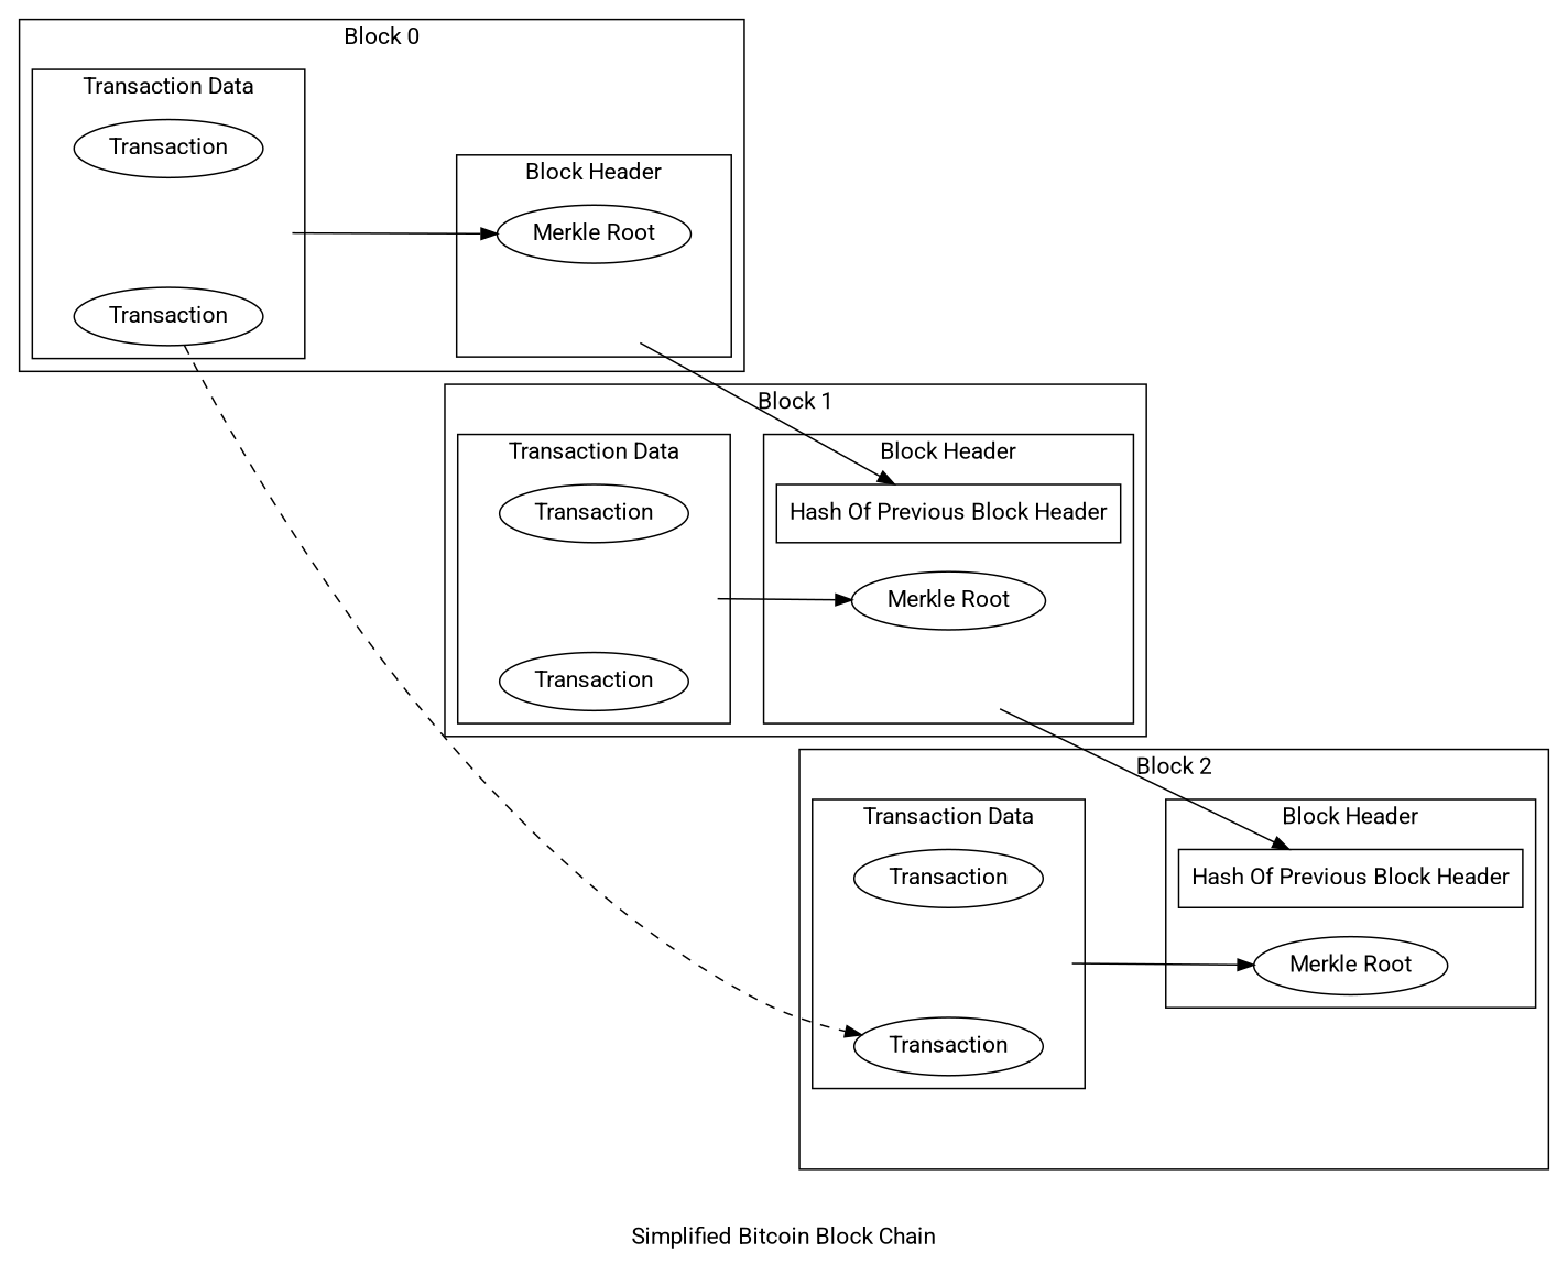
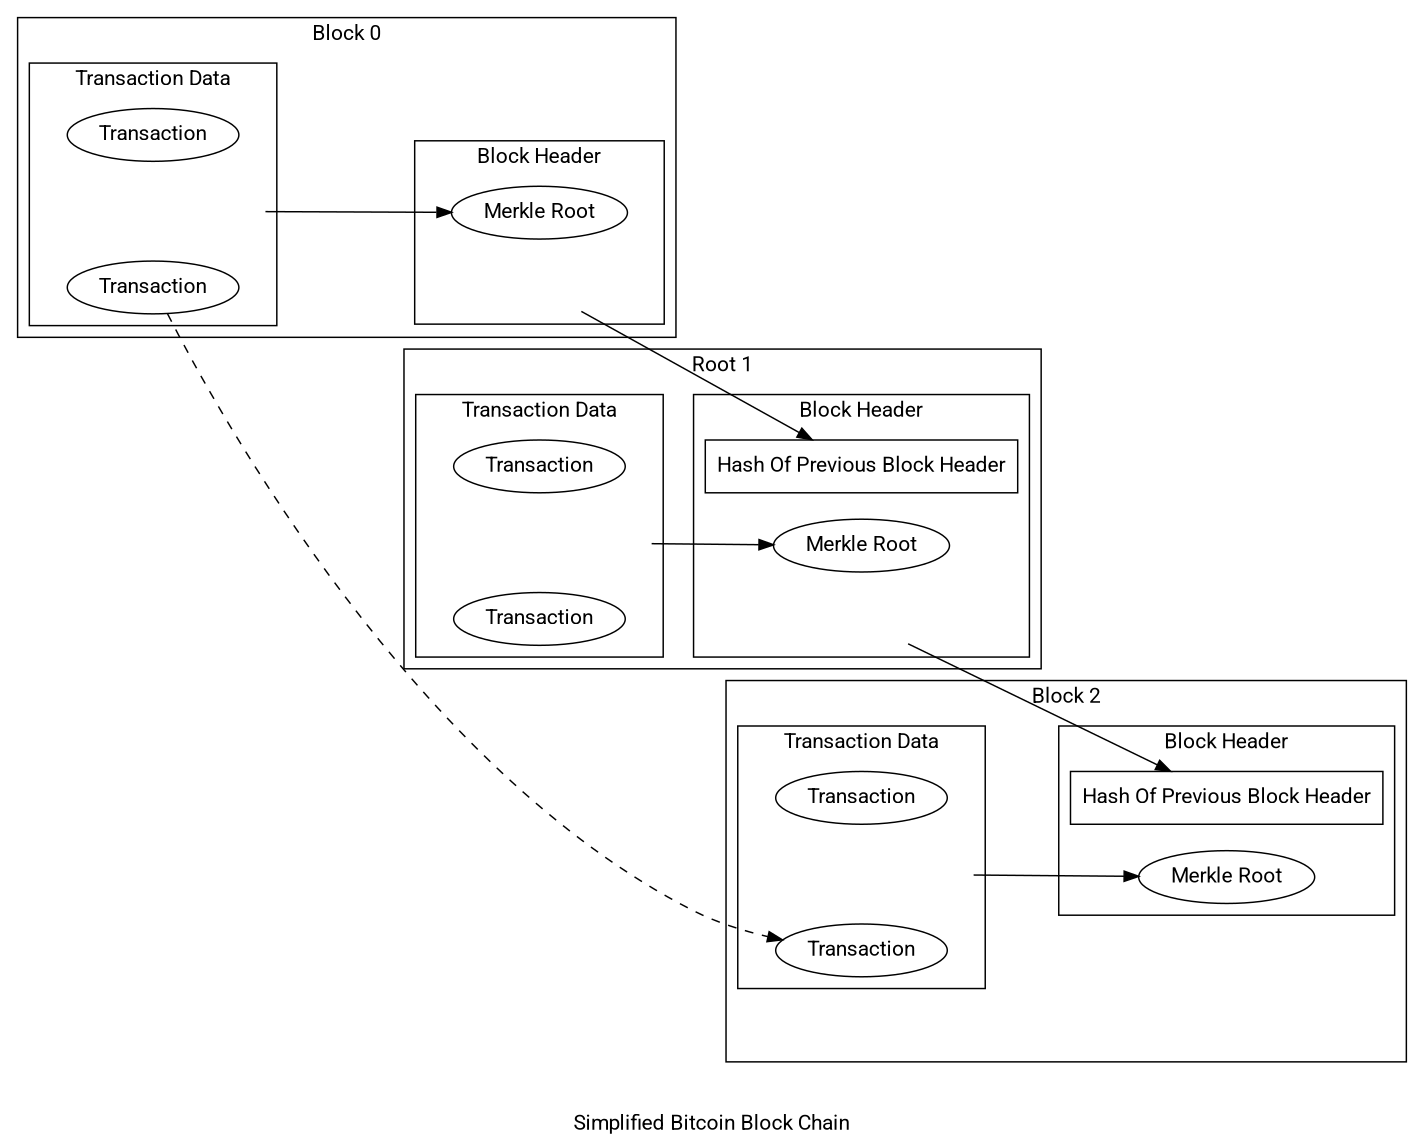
  digraph {
    label="Simplified Bitcoin Block Chain"
    rankdir=LR
    fontname=Roboto
    node [fontname=Roboto]
    edge [fontname=Roboto]
    n1 [label="Merkle Root"]
    _blockHeader0 [height=0 style=invis width=0]
    n3 [label=Transaction]
    n4 [label=Transaction]
    _transactions0 [height=0 style=invis width=0]
    n6 [label="Merkle Root"]
    n7 [label="Hash Of Previous Block Header" shape=box]
    _blockHeader1 [height=0 style=invis width=0]
    n9 [label=Transaction]
    _transactions1 [height=0 style=invis width=0]
    n11 [label=Transaction]
    n12 [label="Merkle Root"]
    n13 [label="Hash Of Previous Block Header" shape=box]
    n14 [label=Transaction]
    _transactions2 [height=0 style=invis width=0]
    n16 [label=Transaction]
    _block2 [height=0 style=invis width=0]
    subgraph cluster_1 {
      label="Block 0"
      subgraph cluster_2 {
        label="Block Header"
        n1
        _blockHeader0
      }
      subgraph cluster_3 {
        label="Transaction Data"
        n3
        n4
        _transactions0
      }
    }
    subgraph cluster_4 {
-     label="Block 1"
+     label="Root 1"
      subgraph cluster_5 {
        label="Block Header"
        n6
        n7
        _blockHeader1
      }
      subgraph cluster_6 {
        label="Transaction Data"
        n9
        _transactions1
        n11
      }
    }
    subgraph cluster_7 {
      label="Block 2"
      _block2
      subgraph cluster_8 {
        label="Block Header"
        n12
        n13
      }
      subgraph cluster_9 {
        label="Transaction Data"
        n14
        _transactions2
        n16
      }
    }
    _blockHeader0 -> n7
    n4 -> n16 [style=dashed]
    _transactions0 -> n1 [minlen=3]
    _blockHeader1 -> n13
    _transactions1 -> n6
    _transactions2 -> n12
  }
